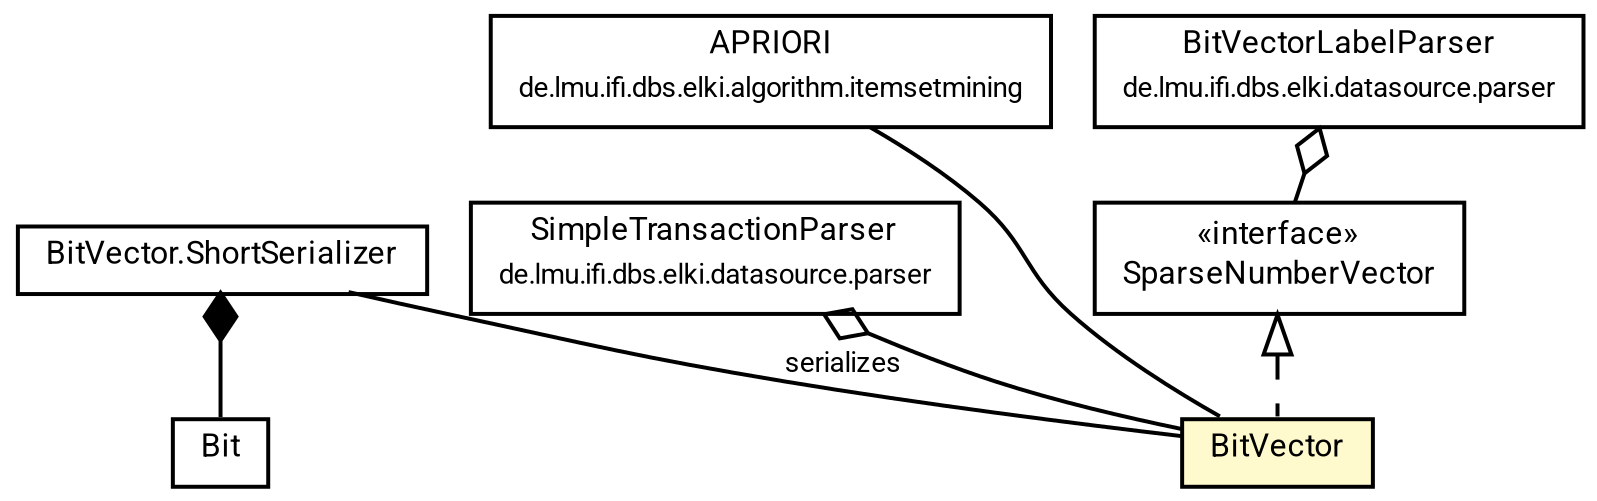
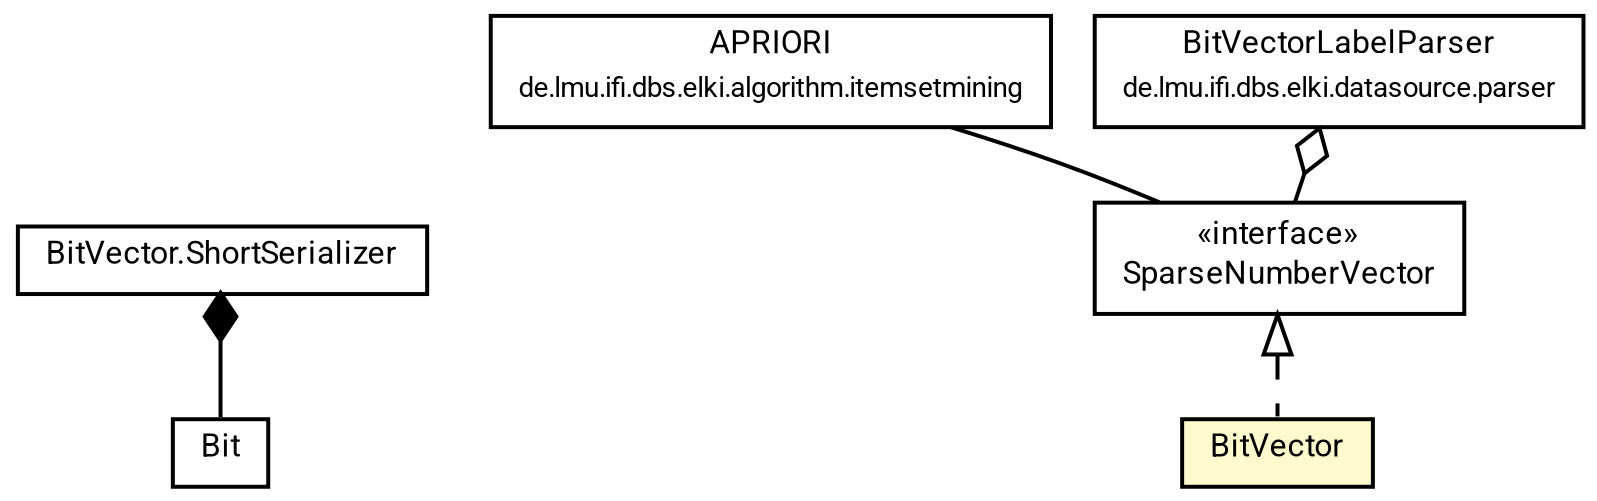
  digraph {
    nodesep=0.15
    rankdir=TB
    ranksep=0.25
    node [fontcolor=black fontname=Roboto fontsize=8 margin=0 shape=plaintext]
    edge [color=black dir=back fontname=Roboto fontsize=7 labelfontname=Roboto labelfontsize=7 weight=2 arrowhead=none]
    n1 [height=0 label=<<table title="de.lmu.ifi.dbs.elki.data.SparseNumberVector" border="0" cellborder="1" cellspacing="0" cellpadding="2" href="SparseNumberVector.html" target="_parent"> 		<tr><td><table border="0" cellspacing="0" cellpadding="1"> 		<tr><td align="center" balign="center"> &#171;interface&#187; </td></tr> 		<tr><td align="center" balign="center"> <font face="Roboto">SparseNumberVector</font> </td></tr> 		</table></td></tr> 		</table>> width=0]
    n2 [height=0 label=<<table title="de.lmu.ifi.dbs.elki.data.BitVector" border="0" cellborder="1" cellspacing="0" cellpadding="2" bgcolor="lemonChiffon" href="BitVector.html" target="_parent"> 		<tr><td><table border="0" cellspacing="0" cellpadding="1"> 		<tr><td align="center" balign="center"> <font face="Roboto">BitVector</font> </td></tr> 		</table></td></tr> 		</table>> width=0]
    n3 [height=0 label=<<table title="de.lmu.ifi.dbs.elki.data.Bit" border="0" cellborder="1" cellspacing="0" cellpadding="2" href="Bit.html" target="_parent"> 		<tr><td><table border="0" cellspacing="0" cellpadding="1"> 		<tr><td align="center" balign="center"> <font face="Roboto">Bit</font> </td></tr> 		</table></td></tr> 		</table>> width=0]
    n4 [height=0 label=<<table title="de.lmu.ifi.dbs.elki.data.BitVector.ShortSerializer" border="0" cellborder="1" cellspacing="0" cellpadding="2" href="BitVector.ShortSerializer.html" target="_parent"> 		<tr><td><table border="0" cellspacing="0" cellpadding="1"> 		<tr><td align="center" balign="center"> <font face="Roboto">BitVector.ShortSerializer</font> </td></tr> 		</table></td></tr> 		</table>> width=0]
-   n5 [height=0 label=<<table title="de.lmu.ifi.dbs.elki.datasource.parser.SimpleTransactionParser" border="0" cellborder="1" cellspacing="0" cellpadding="2" href="../datasource/parser/SimpleTransactionParser.html" target="_parent"> 		<tr><td><table border="0" cellspacing="0" cellpadding="1"> 		<tr><td align="center" balign="center"> <font face="Roboto">SimpleTransactionParser</font> </td></tr> 		<tr><td align="center" balign="center"> <font face="Roboto" point-size="7.0">de.lmu.ifi.dbs.elki.datasource.parser</font> </td></tr> 		</table></td></tr> 		</table>> width=0]
    n6 [height=0 label=<<table title="de.lmu.ifi.dbs.elki.datasource.parser.BitVectorLabelParser" border="0" cellborder="1" cellspacing="0" cellpadding="2" href="../datasource/parser/BitVectorLabelParser.html" target="_parent"> 		<tr><td><table border="0" cellspacing="0" cellpadding="1"> 		<tr><td align="center" balign="center"> <font face="Roboto">BitVectorLabelParser</font> </td></tr> 		<tr><td align="center" balign="center"> <font face="Roboto" point-size="7.0">de.lmu.ifi.dbs.elki.datasource.parser</font> </td></tr> 		</table></td></tr> 		</table>> width=0]
    n7 [height=0 label=<<table title="de.lmu.ifi.dbs.elki.algorithm.itemsetmining.APRIORI" border="0" cellborder="1" cellspacing="0" cellpadding="2" href="../algorithm/itemsetmining/APRIORI.html" target="_parent"> 		<tr><td><table border="0" cellspacing="0" cellpadding="1"> 		<tr><td align="center" balign="center"> <font face="Roboto">APRIORI</font> </td></tr> 		<tr><td align="center" balign="center"> <font face="Roboto" point-size="7.0">de.lmu.ifi.dbs.elki.algorithm.itemsetmining</font> </td></tr> 		</table></td></tr> 		</table>> width=0]
    n1 -> n2 [arrowtail=empty style=dashed weight=9 arrowhead=""]
-   n4 -> n2 [label=serializes dir=""]
    n4 -> n3 [arrowtail=diamond weight=6]
-   n5 -> n2 [arrowtail=ediamond weight=4]
    n6 -> n1 [arrowtail=ediamond weight=4]
-   n7 -> n2 [dir=""]
+   n7 -> n1 [dir=""]
  }
